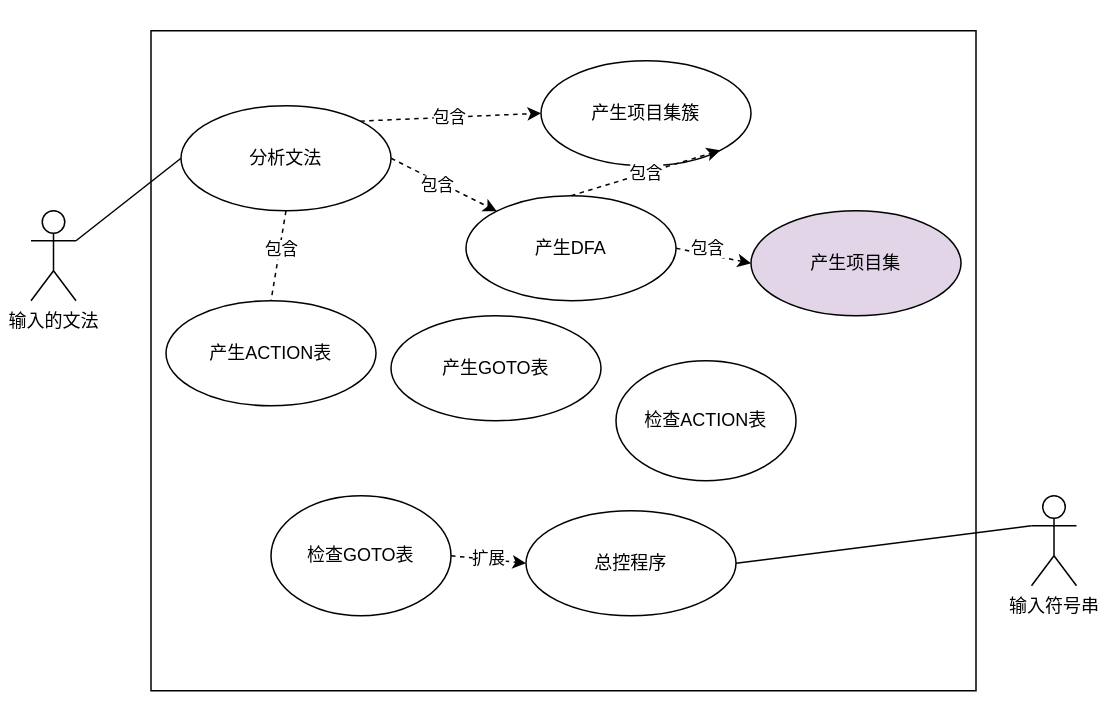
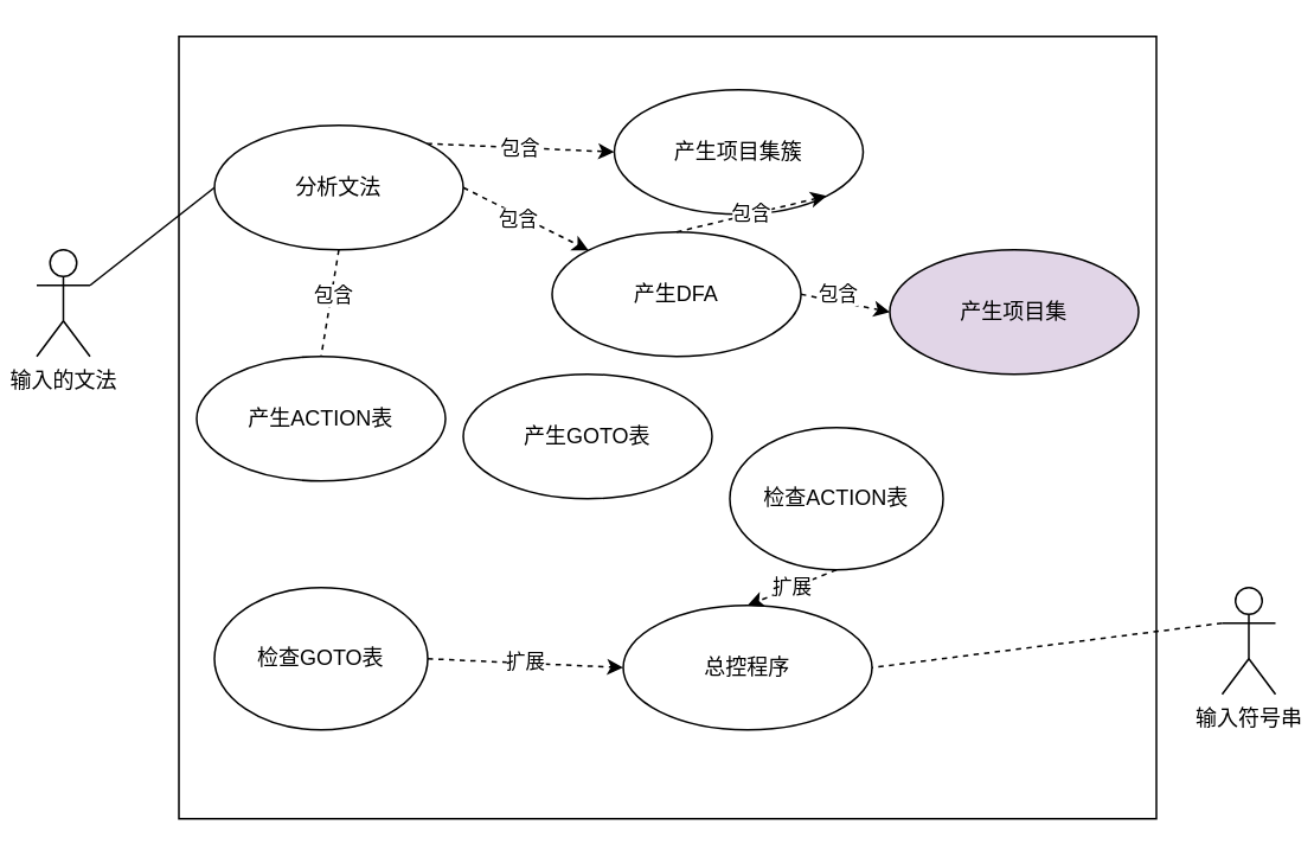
  <mxCell id="0" />
  <mxCell id="1" parent="0" />
  <mxCell id="2" value="" style="rounded=0;whiteSpace=wrap;html=1;" parent="1" vertex="1"><mxGeometry x="100" y="20" width="550" height="440" as="geometry" /></mxCell>
- <mxCell id="3" style="edgeStyle=none;html=1;exitX=0;exitY=0.333;exitDx=0;exitDy=0;exitPerimeter=0;entryX=1;entryY=0.5;entryDx=0;entryDy=0;endArrow=none;endFill=0;" parent="1" source="4" target="21" edge="1"><mxGeometry relative="1" as="geometry" /></mxCell>
+ <mxCell id="3" style="edgeStyle=none;html=1;exitX=0;exitY=0.333;exitDx=0;exitDy=0;exitPerimeter=0;entryX=1;entryY=0.5;entryDx=0;entryDy=0;endArrow=none;endFill=0;dashed=1;" parent="1" source="4" target="21" edge="1"><mxGeometry relative="1" as="geometry" /></mxCell>
  <mxCell id="4" value="输入符号串" style="shape=umlActor;html=1;verticalLabelPosition=bottom;verticalAlign=top;align=center;" parent="1" vertex="1"><mxGeometry x="687" y="330" width="30" height="60" as="geometry" /></mxCell>
  <mxCell id="5" style="edgeStyle=none;html=1;exitX=1;exitY=0.333;exitDx=0;exitDy=0;exitPerimeter=0;entryX=0;entryY=0.5;entryDx=0;entryDy=0;endArrow=none;endFill=0;" parent="1" source="6" target="11" edge="1"><mxGeometry relative="1" as="geometry" /></mxCell>
  <mxCell id="6" value="输入的文法" style="shape=umlActor;html=1;verticalLabelPosition=bottom;verticalAlign=top;align=center;" parent="1" vertex="1"><mxGeometry x="20" y="140" width="30" height="60" as="geometry" /></mxCell>
  <mxCell id="7" style="edgeStyle=none;html=1;exitX=1;exitY=0.5;exitDx=0;exitDy=0;entryX=0;entryY=0;entryDx=0;entryDy=0;dashed=1;" parent="1" source="11" target="14" edge="1"><mxGeometry relative="1" as="geometry" /></mxCell>
  <mxCell id="8" value="包含" style="edgeLabel;html=1;align=center;verticalAlign=middle;resizable=0;points=[];" parent="7" vertex="1" connectable="0"><mxGeometry x="-0.112" y="-2" relative="1" as="geometry"><mxPoint as="offset" /></mxGeometry></mxCell>
  <mxCell id="9" style="edgeStyle=none;html=1;exitX=0.5;exitY=1;exitDx=0;exitDy=0;entryX=0.5;entryY=0;entryDx=0;entryDy=0;dashed=1;endArrow=none;" parent="1" source="11" target="15" edge="1"><mxGeometry relative="1" as="geometry" /></mxCell>
  <mxCell id="10" value="包含" style="edgeLabel;html=1;align=center;verticalAlign=middle;resizable=0;points=[];" parent="9" vertex="1" connectable="0"><mxGeometry x="-0.138" y="1" relative="1" as="geometry"><mxPoint as="offset" /></mxGeometry></mxCell>
  <mxCell id="11" value="分析文法" style="ellipse;whiteSpace=wrap;html=1;" parent="1" vertex="1"><mxGeometry x="120" y="70" width="140" height="70" as="geometry" /></mxCell>
  <mxCell id="12" style="edgeStyle=none;html=1;exitX=1;exitY=0.5;exitDx=0;exitDy=0;entryX=0;entryY=0.5;entryDx=0;entryDy=0;dashed=1;endArrow=classic;endFill=1;" edge="1" parent="1" source="14" target="20"><mxGeometry relative="1" as="geometry" /></mxCell>
  <mxCell id="13" value="包含" style="edgeLabel;html=1;align=center;verticalAlign=middle;resizable=0;points=[];" vertex="1" connectable="0" parent="12"><mxGeometry x="0.135" y="-1" relative="1" as="geometry"><mxPoint x="-8" y="-7" as="offset" /></mxGeometry></mxCell>
  <mxCell id="14" value="产生DFA" style="ellipse;whiteSpace=wrap;html=1;" parent="1" vertex="1"><mxGeometry x="310" y="130" width="140" height="70" as="geometry" /></mxCell>
  <mxCell id="15" value="产生ACTION表" style="ellipse;whiteSpace=wrap;html=1;" parent="1" vertex="1"><mxGeometry x="110" y="200" width="140" height="70" as="geometry" /></mxCell>
  <mxCell id="16" value="产生GOTO表" style="ellipse;whiteSpace=wrap;html=1;" parent="1" vertex="1"><mxGeometry x="260" y="210" width="140" height="70" as="geometry" /></mxCell>
  <mxCell id="17" value="包含" style="edgeStyle=none;html=1;entryX=0;entryY=0.5;entryDx=0;entryDy=0;dashed=1;exitX=1;exitY=0;exitDx=0;exitDy=0;" parent="1" source="11" target="18" edge="1"><mxGeometry relative="1" as="geometry" /></mxCell>
- <mxCell id="18" value="产生项目集簇" style="ellipse;whiteSpace=wrap;html=1;" parent="1" vertex="1"><mxGeometry x="360" y="40" width="140" height="70" as="geometry" /></mxCell>
+ <mxCell id="18" value="产生项目集簇" style="ellipse;whiteSpace=wrap;html=1;" parent="1" vertex="1"><mxGeometry x="345" y="50" width="140" height="70" as="geometry" /></mxCell>
  <mxCell id="19" value="包含" style="edgeStyle=none;html=1;exitX=0.5;exitY=0;exitDx=0;exitDy=0;dashed=1;entryX=1;entryY=1;entryDx=0;entryDy=0;" parent="1" source="14" edge="1" target="18"><mxGeometry relative="1" as="geometry"><mxPoint x="480" y="100" as="targetPoint" /></mxGeometry></mxCell>
  <mxCell id="20" value="产生项目集" style="ellipse;whiteSpace=wrap;html=1;fillColor=#e1d5e7;" parent="1" vertex="1"><mxGeometry x="500" y="140" width="140" height="70" as="geometry" /></mxCell>
  <mxCell id="21" value="总控程序" style="ellipse;whiteSpace=wrap;html=1;" parent="1" vertex="1"><mxGeometry x="350" y="340" width="140" height="70" as="geometry" /></mxCell>
+ <mxCell id="22" value="扩展" style="edgeStyle=none;html=1;exitX=0.5;exitY=1;exitDx=0;exitDy=0;entryX=0.5;entryY=0;entryDx=0;entryDy=0;dashed=1;endArrow=classic;endFill=1;" edge="1" parent="1" source="23" target="21"><mxGeometry relative="1" as="geometry" /></mxCell>
  <mxCell id="23" value="检查ACTION表" style="ellipse;whiteSpace=wrap;html=1;" vertex="1" parent="1"><mxGeometry x="410" y="240" width="120" height="80" as="geometry" /></mxCell>
  <mxCell id="24" value="扩展" style="edgeStyle=none;html=1;exitX=1;exitY=0.5;exitDx=0;exitDy=0;entryX=0;entryY=0.5;entryDx=0;entryDy=0;dashed=1;endArrow=classic;endFill=1;" edge="1" parent="1" source="25" target="21"><mxGeometry relative="1" as="geometry" /></mxCell>
- <mxCell id="25" value="检查GOTO表" style="ellipse;whiteSpace=wrap;html=1;" vertex="1" parent="1"><mxGeometry x="180" y="330" width="120" height="80" as="geometry" /></mxCell>
+ <mxCell id="25" value="检查GOTO表" style="ellipse;whiteSpace=wrap;html=1;" vertex="1" parent="1"><mxGeometry x="120" y="330" width="120" height="80" as="geometry" /></mxCell>
